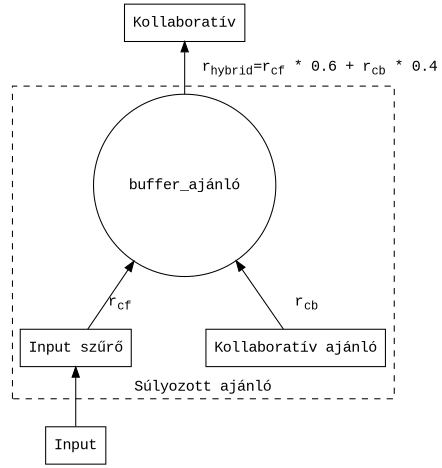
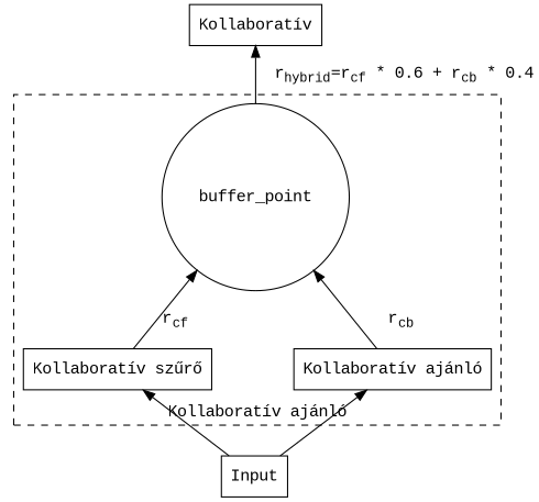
  digraph {
    fontname="Liberation Mono"
    rankdir=BT
    splines=false
    node [fontname="Liberation Mono" shape=rectangle]
    edge [fontname="Liberation Mono"]
-   n1 [label="Input szűrő"]
+   n1 [label="Kollaboratív szűrő"]
    n2 [label="Kollaboratív ajánló"]
-   buffer_point [height=0 shape=circle width=0 label="buffer_ajánló"]
+   buffer_point [height=0 shape=circle width=0]
    n4 [label="Kollaboratív"]
    n5 [label=Input]
    subgraph cluster_1 {
-     label="Súlyozott ajánló"
+     label="Kollaboratív ajánló"
      style=dashed
      buffer_point
      subgraph sub_2 {
        label="Súlyozott ajánló"
        rank=same
        style=dashed
        n1
        n2
      }
    }
    n1 -> n2 [headport=n minlen=2 style=invis tailport=s]
    n1 -> buffer_point [label=<r<sub>cf</sub>>]
    n2 -> buffer_point [label=<   r<sub>cb</sub> >]
    buffer_point -> n4 [label=<  r<sub>hybrid</sub>=r<sub>cf</sub> * 0.6 + r<sub>cb</sub> * 0.4>]
    n5 -> n1
+   n5 -> n2
  }
